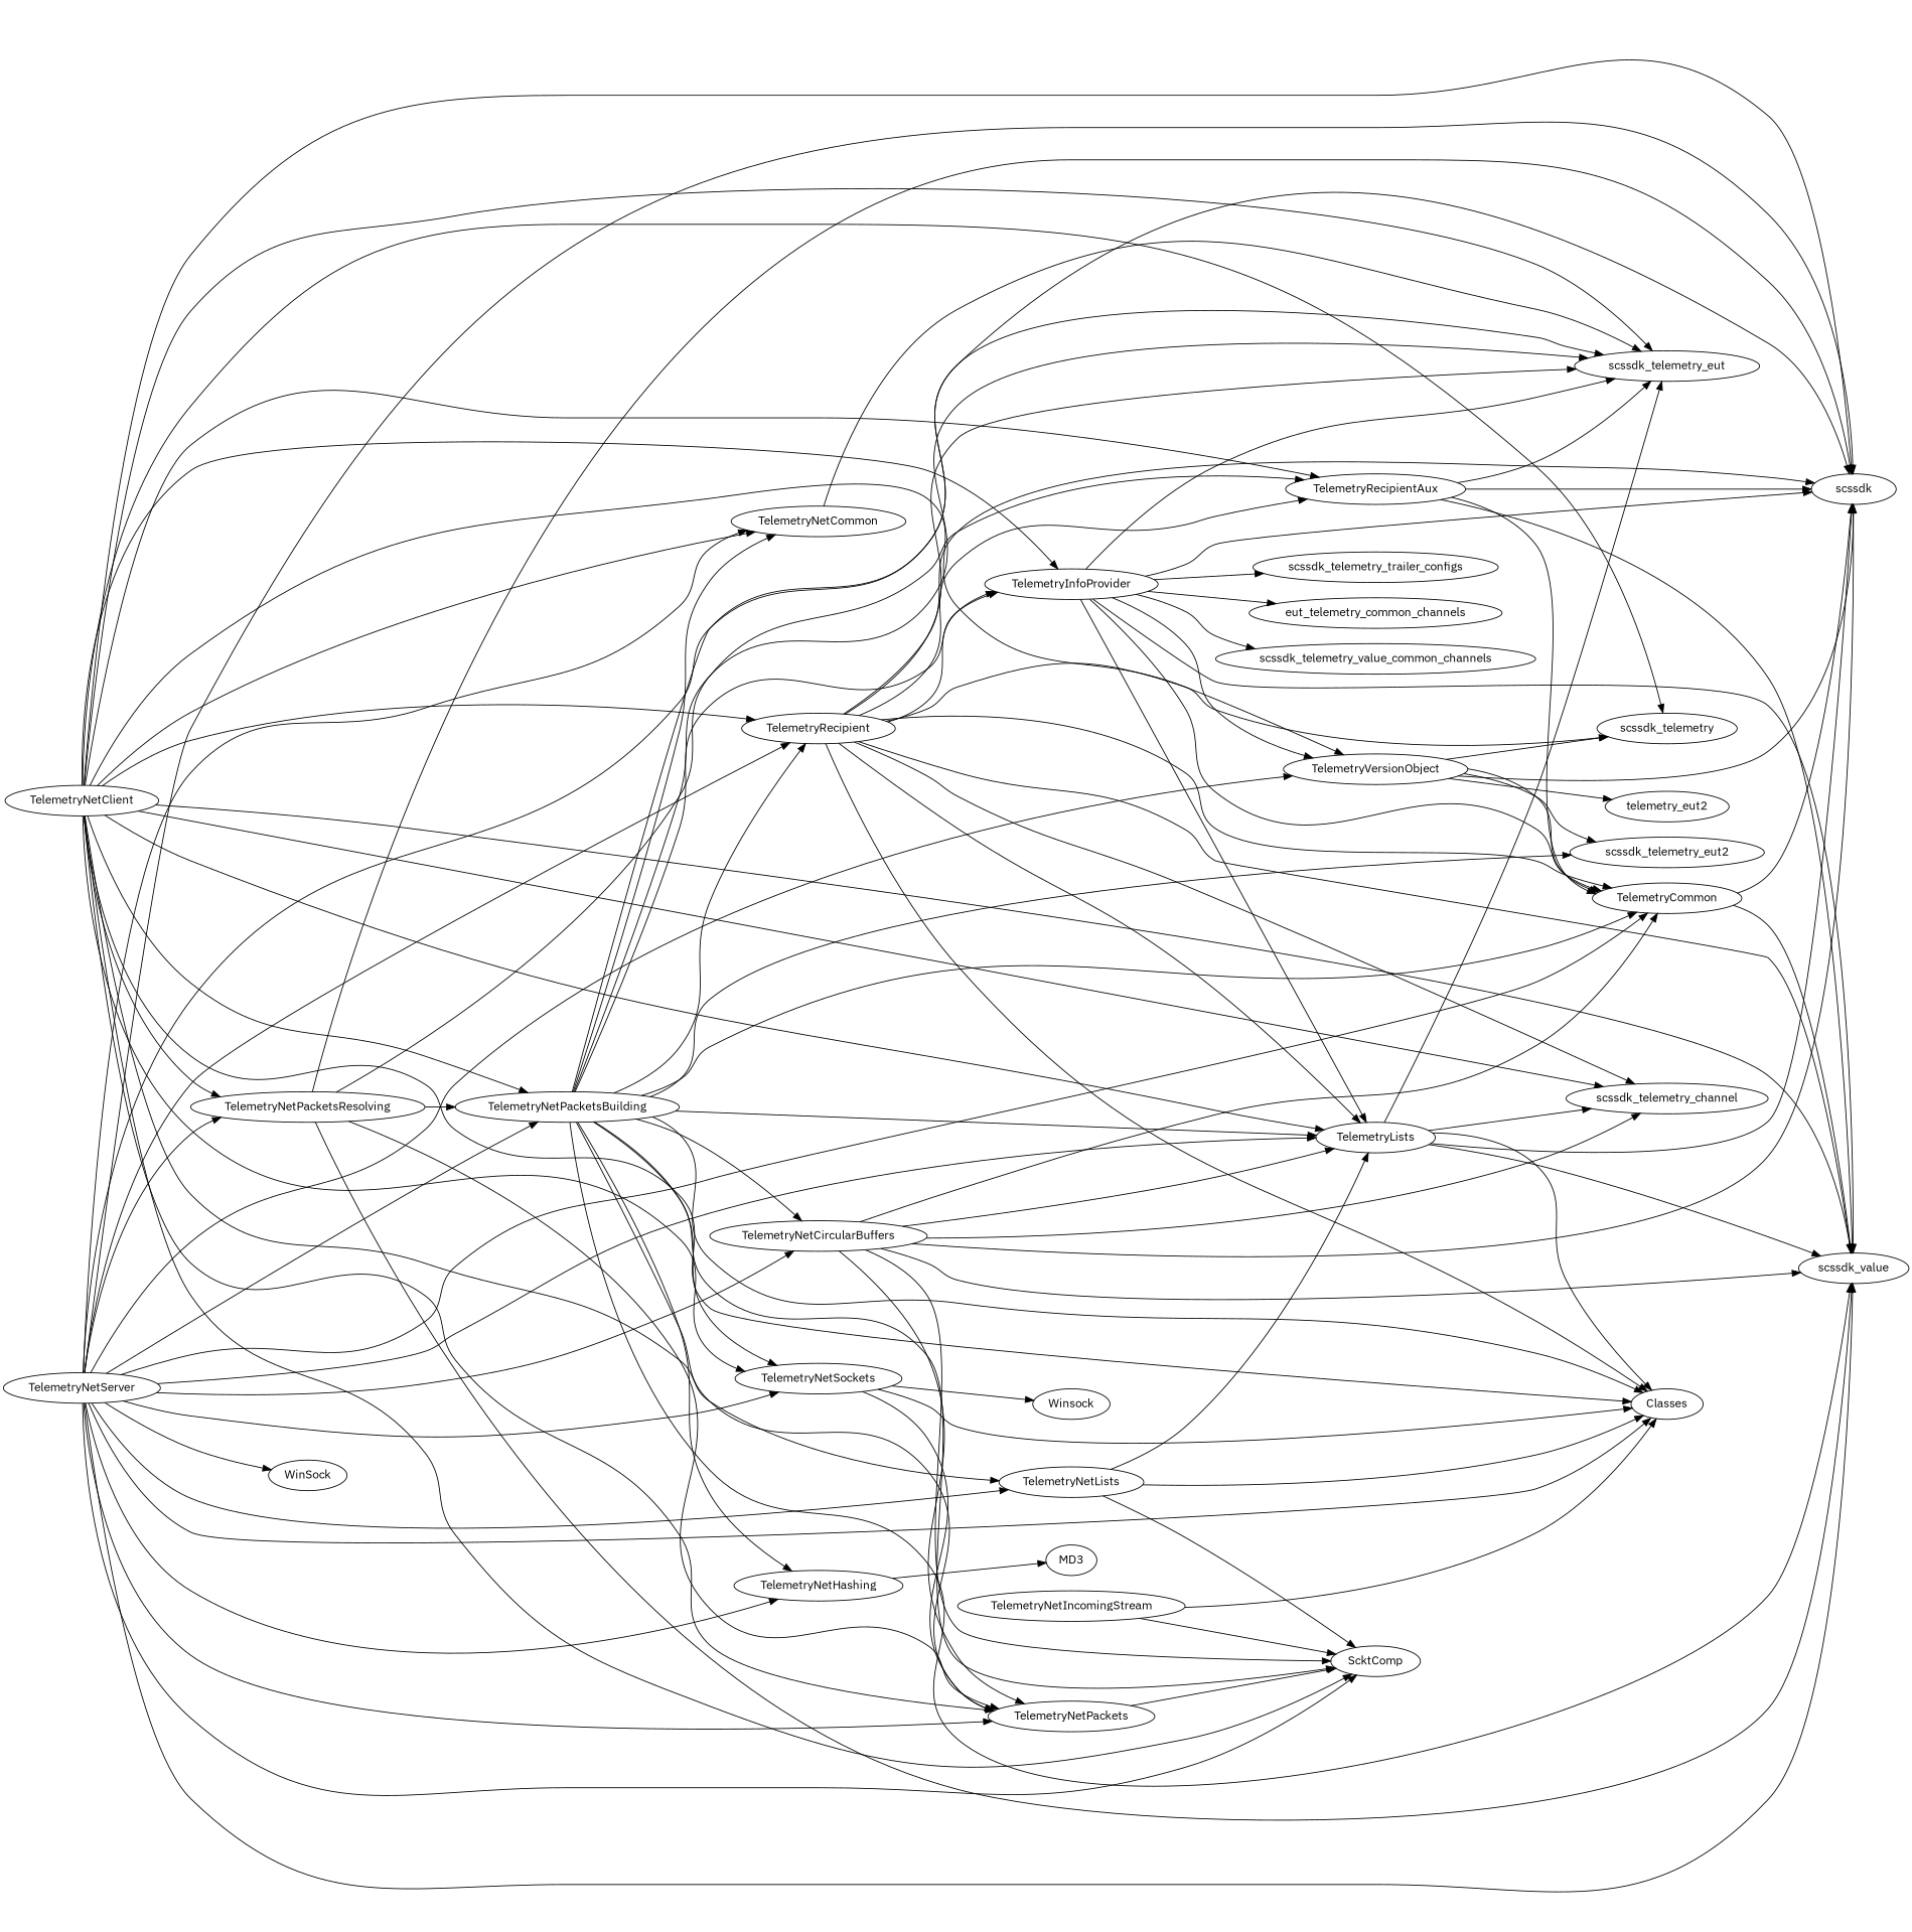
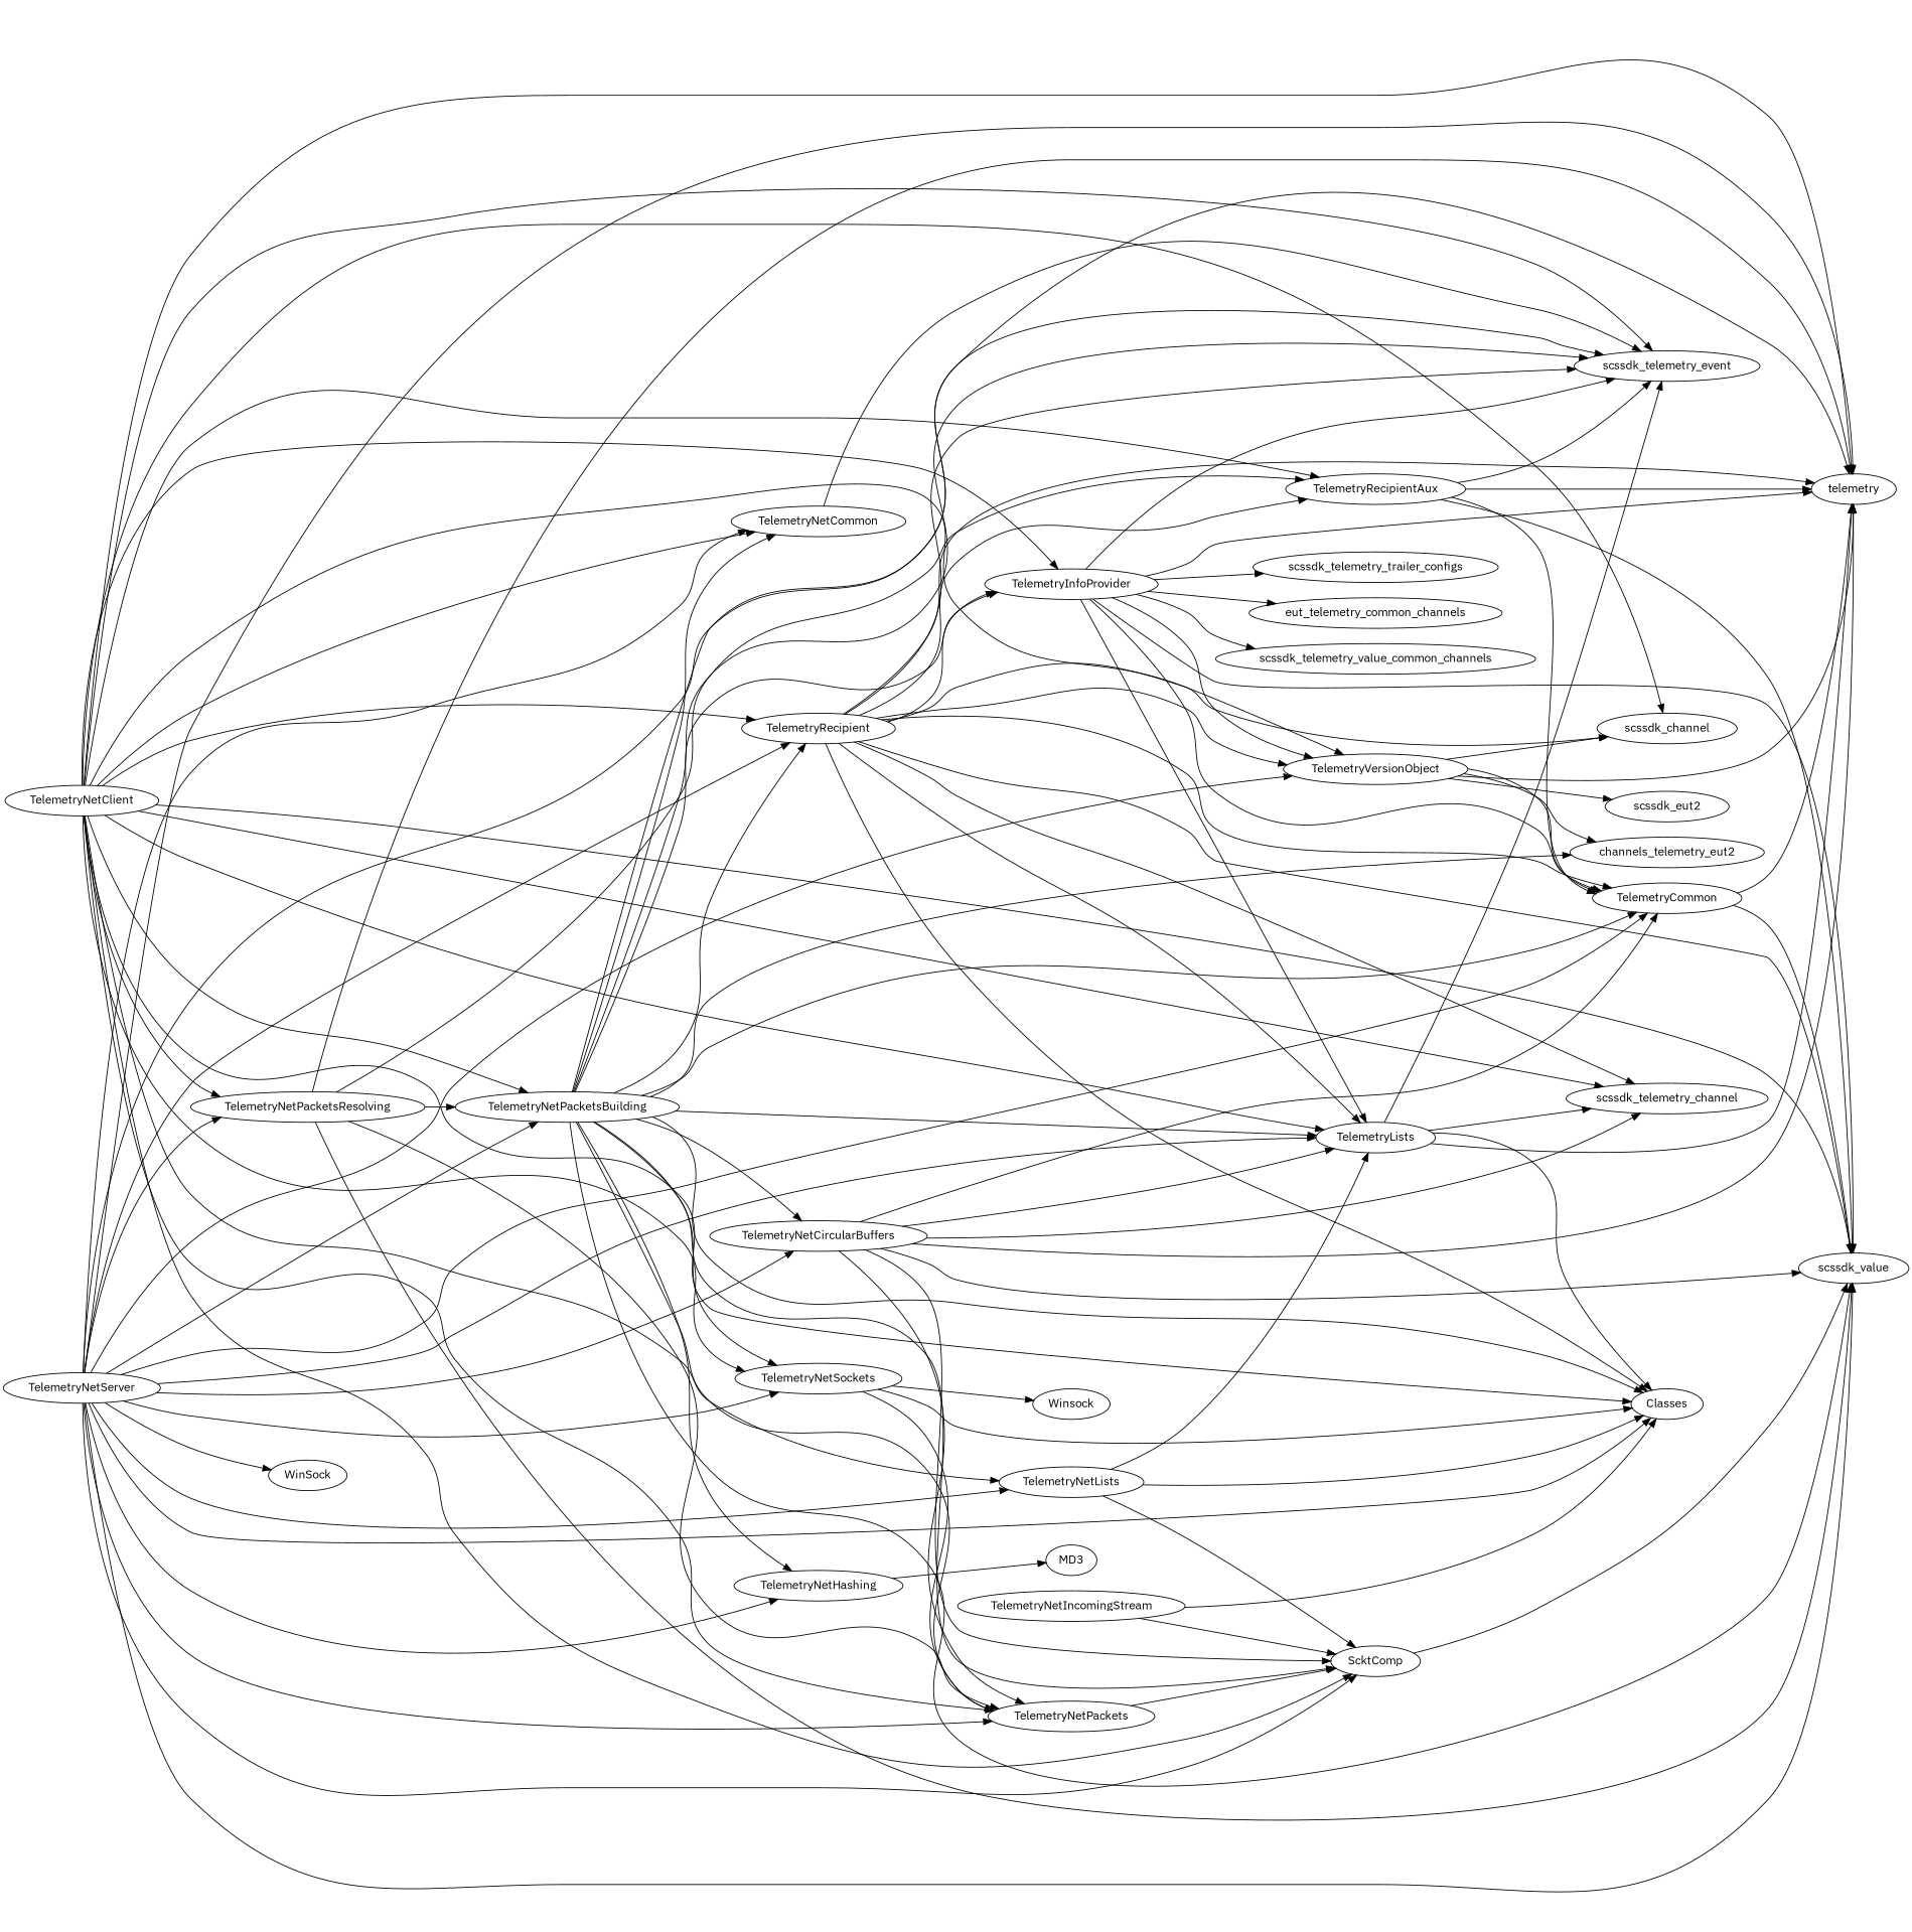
  digraph {
    fontname="IBM Plex Sans"
    rankdir=LR
    node [fontname="IBM Plex Sans"]
    edge [fontname="IBM Plex Sans"]
    TelemetryCommon
-   scssdk
+   scssdk [label=telemetry]
    scssdk_value
    TelemetryInfoProvider
    TelemetryVersionObject
    TelemetryLists
-   scssdk_telemetry_event [label=scssdk_telemetry_eut]
+   scssdk_telemetry_event
    n8 [label=scssdk_telemetry_trailer_configs]
    n9 [label=eut_telemetry_common_channels]
    n10 [label=scssdk_telemetry_value_common_channels]
-   scssdk_telemetry
-   scssdk_eut2 [label=telemetry_eut2]
-   scssdk_telemetry_eut2
+   scssdk_telemetry [label=scssdk_channel]
+   scssdk_eut2
+   scssdk_telemetry_eut2 [label=channels_telemetry_eut2]
    Classes
    scssdk_telemetry_channel
    TelemetryNetCircularBuffers
    ScktComp
    TelemetryNetPackets
    TelemetryNetClient
    TelemetryRecipient
    TelemetryRecipientAux
    TelemetryNetCommon
    TelemetryNetLists
    TelemetryNetSockets
    TelemetryNetPacketsBuilding
    TelemetryNetPacketsResolving
    Winsock
    TelemetryNetHashing
    TelemetryNetIncomingStream
    n30 [label=MD3]
    TelemetryNetServer
    WinSock
    TelemetryCommon -> scssdk
    TelemetryCommon -> scssdk_value
    TelemetryInfoProvider -> TelemetryCommon
    TelemetryInfoProvider -> scssdk
    TelemetryInfoProvider -> scssdk_value
    TelemetryInfoProvider -> TelemetryVersionObject
    TelemetryInfoProvider -> TelemetryLists
    TelemetryInfoProvider -> scssdk_telemetry_event
    TelemetryInfoProvider -> n8
    TelemetryInfoProvider -> n9
    TelemetryInfoProvider -> n10
    TelemetryVersionObject -> TelemetryCommon
    TelemetryVersionObject -> scssdk
    TelemetryVersionObject -> scssdk_telemetry
    TelemetryVersionObject -> scssdk_eut2
    TelemetryVersionObject -> scssdk_telemetry_eut2
    TelemetryLists -> scssdk
-   TelemetryLists -> scssdk_value
+   ScktComp -> scssdk_value
    TelemetryLists -> scssdk_telemetry_event
    TelemetryLists -> Classes
    TelemetryLists -> scssdk_telemetry_channel
    TelemetryNetCircularBuffers -> TelemetryCommon
    TelemetryNetCircularBuffers -> scssdk
    TelemetryNetCircularBuffers -> scssdk_value
    TelemetryNetCircularBuffers -> TelemetryLists
    TelemetryNetCircularBuffers -> scssdk_telemetry_channel
    TelemetryNetCircularBuffers -> ScktComp
    TelemetryNetCircularBuffers -> TelemetryNetPackets
    TelemetryNetPackets -> ScktComp
    TelemetryNetClient -> scssdk
    TelemetryNetClient -> scssdk_value
    TelemetryNetClient -> TelemetryInfoProvider
    TelemetryNetClient -> TelemetryVersionObject
    TelemetryNetClient -> TelemetryLists
    TelemetryNetClient -> scssdk_telemetry_event
    TelemetryNetClient -> scssdk_telemetry
    TelemetryNetClient -> Classes
    TelemetryNetClient -> scssdk_telemetry_channel
    TelemetryNetClient -> ScktComp
    TelemetryNetClient -> TelemetryNetPackets
    TelemetryNetClient -> TelemetryRecipient
    TelemetryNetClient -> TelemetryRecipientAux
    TelemetryNetClient -> TelemetryNetCommon
    TelemetryNetClient -> TelemetryNetLists
    TelemetryNetClient -> TelemetryNetSockets
    TelemetryNetClient -> TelemetryNetPacketsBuilding
    TelemetryNetClient -> TelemetryNetPacketsResolving
    TelemetryRecipient -> TelemetryCommon
    TelemetryRecipient -> scssdk
    TelemetryRecipient -> scssdk_value
    TelemetryRecipient -> TelemetryInfoProvider
+   TelemetryRecipient -> TelemetryVersionObject
    TelemetryRecipient -> TelemetryLists
    TelemetryRecipient -> scssdk_telemetry_event
    TelemetryRecipient -> scssdk_telemetry
    TelemetryRecipient -> Classes
    TelemetryRecipient -> scssdk_telemetry_channel
    TelemetryRecipient -> TelemetryRecipientAux
    TelemetryRecipientAux -> TelemetryCommon
    TelemetryRecipientAux -> scssdk
    TelemetryRecipientAux -> scssdk_value
    TelemetryRecipientAux -> scssdk_telemetry_event
    TelemetryNetCommon -> scssdk_telemetry_event
    TelemetryNetLists -> TelemetryLists
    TelemetryNetLists -> Classes
    TelemetryNetLists -> ScktComp
    TelemetryNetSockets -> Classes
    TelemetryNetSockets -> TelemetryNetPackets
    TelemetryNetSockets -> Winsock
    TelemetryNetPacketsBuilding -> TelemetryCommon
    TelemetryNetPacketsBuilding -> scssdk
    TelemetryNetPacketsBuilding -> scssdk_value
    TelemetryNetPacketsBuilding -> TelemetryInfoProvider
    TelemetryNetPacketsBuilding -> TelemetryLists
    TelemetryNetPacketsBuilding -> scssdk_telemetry_event
    TelemetryNetPacketsBuilding -> scssdk_telemetry_eut2
    TelemetryNetPacketsBuilding -> Classes
    TelemetryNetPacketsBuilding -> TelemetryNetCircularBuffers
    TelemetryNetPacketsBuilding -> ScktComp
    TelemetryNetPacketsBuilding -> TelemetryNetPackets
    TelemetryNetPacketsBuilding -> TelemetryRecipient
    TelemetryNetPacketsBuilding -> TelemetryNetCommon
    TelemetryNetPacketsBuilding -> TelemetryNetSockets
    TelemetryNetPacketsBuilding -> TelemetryNetHashing
    TelemetryNetPacketsResolving -> scssdk
    TelemetryNetPacketsResolving -> scssdk_value
    TelemetryNetPacketsResolving -> TelemetryNetPackets
    TelemetryNetPacketsResolving -> TelemetryRecipientAux
    TelemetryNetPacketsResolving -> TelemetryNetPacketsBuilding
    TelemetryNetHashing -> n30
    TelemetryNetIncomingStream -> Classes
    TelemetryNetIncomingStream -> ScktComp
    TelemetryNetServer -> TelemetryCommon
    TelemetryNetServer -> scssdk
    TelemetryNetServer -> scssdk_value
    TelemetryNetServer -> TelemetryVersionObject
    TelemetryNetServer -> TelemetryLists
    TelemetryNetServer -> scssdk_telemetry_event
    TelemetryNetServer -> Classes
    TelemetryNetServer -> TelemetryNetCircularBuffers
    TelemetryNetServer -> ScktComp
    TelemetryNetServer -> TelemetryNetPackets
    TelemetryNetServer -> TelemetryRecipient
    TelemetryNetServer -> TelemetryNetCommon
    TelemetryNetServer -> TelemetryNetLists
    TelemetryNetServer -> TelemetryNetSockets
    TelemetryNetServer -> TelemetryNetPacketsBuilding
    TelemetryNetServer -> TelemetryNetPacketsResolving
    TelemetryNetServer -> TelemetryNetHashing
    TelemetryNetServer -> WinSock
  }
